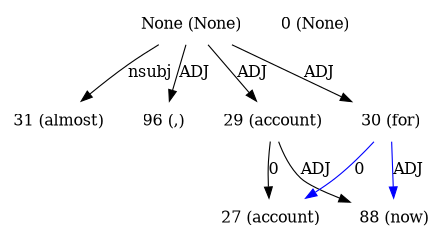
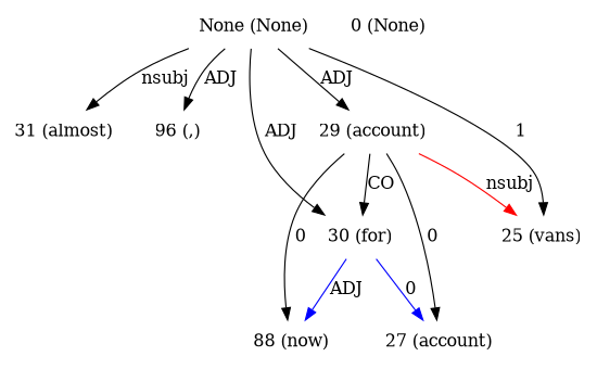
  digraph {
    node [shape=plaintext]
    edge [dir=forward]
    n1 [label="None (None)"]
    n2 [label="31 (almost)"]
    n3 [label="96 (,)"]
    n4 [label="29 (account)"]
    n5 [label="30 (for)"]
+   n6 [label="25 (vans)"]
    n7 [label="27 (account)"]
    n8 [label="88 (now)"]
    n9 [label="0 (None)"]
    n1 -> n2 [label=nsubj]
    n1 -> n3 [label=ADJ]
    n1 -> n4 [label=ADJ]
    n1 -> n5 [label=ADJ]
+   n1 -> n6 [label=1]
+   n4 -> n5 [label=CO]
+   n4 -> n6 [color=red label=nsubj]
    n4 -> n7 [label=0]
-   n4 -> n8 [label=ADJ]
+   n4 -> n8 [label=0]
    n5 -> n7 [color=blue label=0]
    n5 -> n8 [color=blue label=ADJ]
  }
